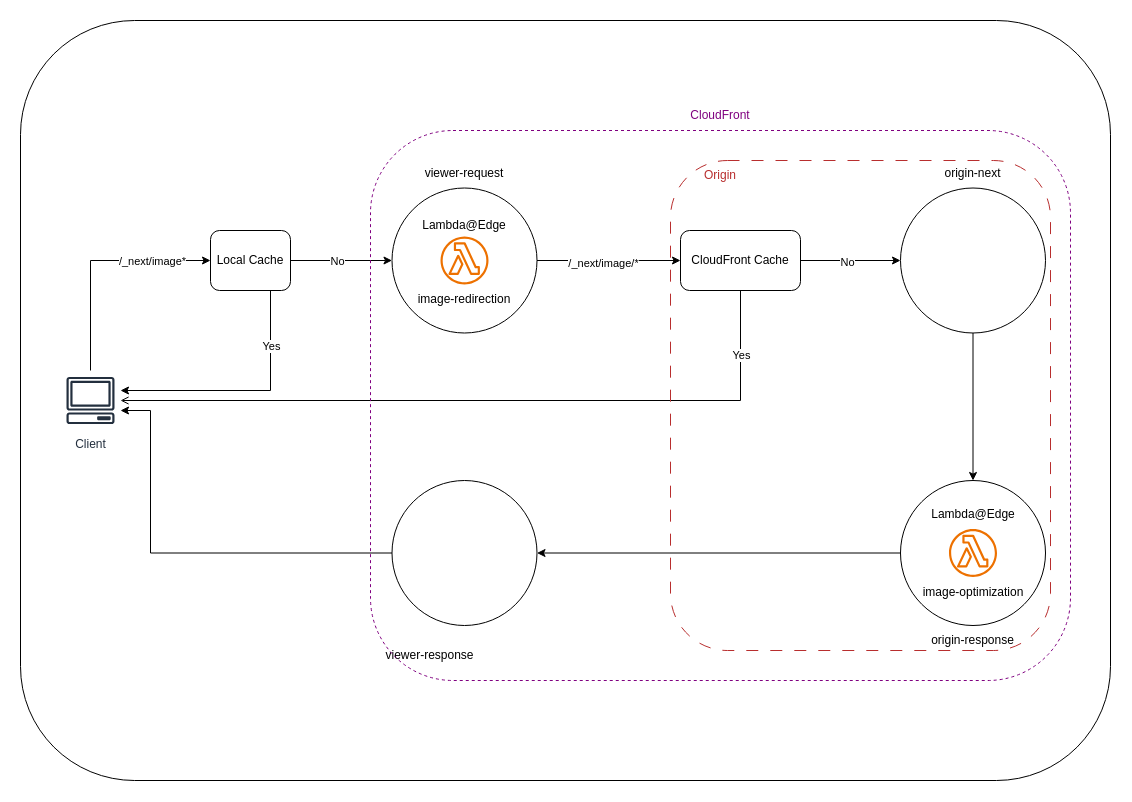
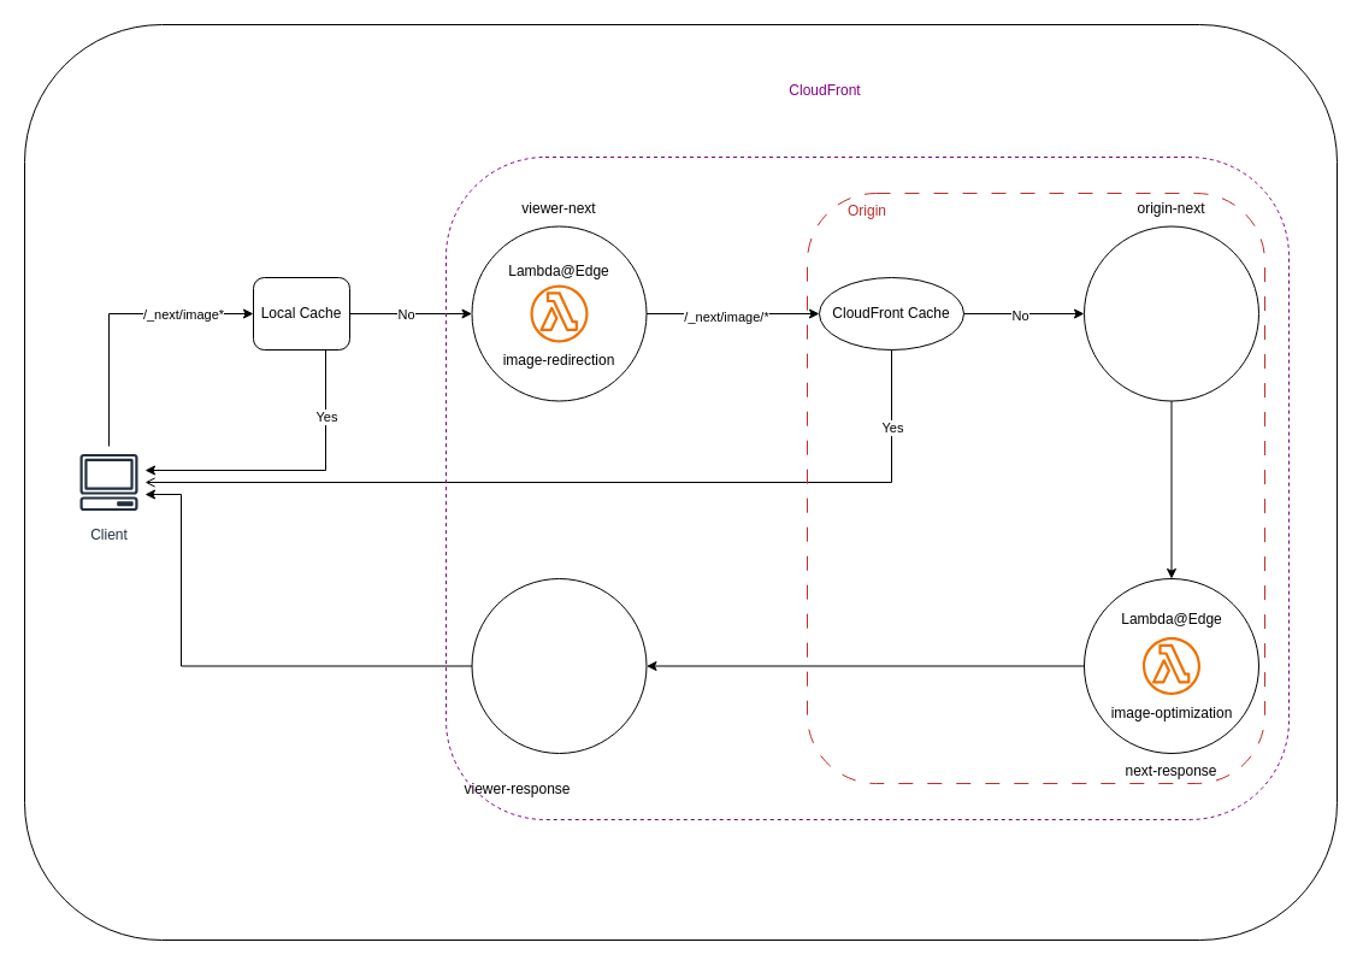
  <mxCell id="0" />
  <mxCell id="1" parent="0" />
  <mxCell id="2" value="" style="ellipse;whiteSpace=wrap;html=1;aspect=fixed;fillColor=none;" parent="1" vertex="1"><mxGeometry x="391.5" y="187.5" width="145" height="145" as="geometry" /></mxCell>
  <mxCell id="3" value="" style="rounded=1;whiteSpace=wrap;html=1;fillColor=none;" parent="1" vertex="1"><mxGeometry x="20" y="20" width="1090" height="760" as="geometry" /></mxCell>
  <mxCell id="4" value="" style="edgeStyle=orthogonalEdgeStyle;rounded=0;orthogonalLoop=1;jettySize=auto;html=1;" parent="1" source="8" target="11" edge="1"><mxGeometry relative="1" as="geometry"><mxPoint x="120" y="394" as="targetPoint" /><Array as="points"><mxPoint x="270" y="390" /></Array></mxGeometry></mxCell>
  <mxCell id="5" value="Yes" style="edgeLabel;html=1;align=center;verticalAlign=middle;resizable=0;points=[];" parent="4" vertex="1" connectable="0"><mxGeometry x="-0.629" y="-1" relative="1" as="geometry"><mxPoint x="1" y="9" as="offset" /></mxGeometry></mxCell>
  <mxCell id="6" value="" style="edgeStyle=orthogonalEdgeStyle;rounded=0;orthogonalLoop=1;jettySize=auto;html=1;entryX=0;entryY=0.5;entryDx=0;entryDy=0;" parent="1" source="8" target="2" edge="1"><mxGeometry relative="1" as="geometry"><mxPoint x="400" y="260" as="targetPoint" /></mxGeometry></mxCell>
  <mxCell id="7" value="No" style="edgeLabel;html=1;align=center;verticalAlign=middle;resizable=0;points=[];" parent="6" vertex="1" connectable="0"><mxGeometry x="0.147" y="2" relative="1" as="geometry"><mxPoint x="-12" y="2" as="offset" /></mxGeometry></mxCell>
  <mxCell id="8" value="Local Cache" style="rounded=1;whiteSpace=wrap;html=1;fillColor=none;" parent="1" vertex="1"><mxGeometry x="210" y="230" width="80" height="60" as="geometry" /></mxCell>
  <mxCell id="9" value="" style="edgeStyle=orthogonalEdgeStyle;rounded=0;orthogonalLoop=1;jettySize=auto;html=1;entryX=0;entryY=0.5;entryDx=0;entryDy=0;" parent="1" source="11" target="8" edge="1"><mxGeometry relative="1" as="geometry"><mxPoint x="90" y="290" as="targetPoint" /><Array as="points"><mxPoint x="90" y="260" /></Array></mxGeometry></mxCell>
  <mxCell id="10" value="/_next/image*" style="edgeLabel;html=1;align=center;verticalAlign=middle;resizable=0;points=[];" parent="9" vertex="1" connectable="0"><mxGeometry x="0.377" y="-1" relative="1" as="geometry"><mxPoint x="13" y="-1" as="offset" /></mxGeometry></mxCell>
  <mxCell id="11" value="Client" style="sketch=0;outlineConnect=0;fontColor=#232F3E;gradientColor=none;strokeColor=#232F3E;fillColor=none;dashed=0;verticalLabelPosition=bottom;verticalAlign=top;align=center;html=1;fontSize=12;fontStyle=0;aspect=fixed;shape=mxgraph.aws4.resourceIcon;resIcon=mxgraph.aws4.client;" parent="1" vertex="1"><mxGeometry x="60" y="370" width="60" height="60" as="geometry" /></mxCell>
  <mxCell id="12" style="edgeStyle=orthogonalEdgeStyle;rounded=0;orthogonalLoop=1;jettySize=auto;html=1;exitX=0.5;exitY=1;exitDx=0;exitDy=0;endArrow=open;" parent="1" source="16" target="11" edge="1"><mxGeometry relative="1" as="geometry"><mxPoint x="240" y="400" as="targetPoint" /><Array as="points"><mxPoint x="740" y="400" /></Array></mxGeometry></mxCell>
  <mxCell id="13" value="Yes" style="edgeLabel;html=1;align=center;verticalAlign=middle;resizable=0;points=[];" parent="12" vertex="1" connectable="0"><mxGeometry x="-0.825" relative="1" as="geometry"><mxPoint as="offset" /></mxGeometry></mxCell>
  <mxCell id="14" style="edgeStyle=orthogonalEdgeStyle;rounded=0;orthogonalLoop=1;jettySize=auto;html=1;exitX=1;exitY=0.5;exitDx=0;exitDy=0;" parent="1" source="16" edge="1"><mxGeometry relative="1" as="geometry"><mxPoint x="900" y="260" as="targetPoint" /></mxGeometry></mxCell>
  <mxCell id="15" value="No" style="edgeLabel;html=1;align=center;verticalAlign=middle;resizable=0;points=[];" parent="14" vertex="1" connectable="0"><mxGeometry x="-0.085" y="-1" relative="1" as="geometry"><mxPoint as="offset" /></mxGeometry></mxCell>
- <mxCell id="16" value="CloudFront Cache" style="rounded=1;whiteSpace=wrap;html=1;fillColor=none;" parent="1" vertex="1"><mxGeometry x="680" y="230" width="120" height="60" as="geometry" /></mxCell>
+ <mxCell id="16" value="CloudFront Cache" style="ellipse;whiteSpace=wrap;html=1;fillColor=none;" parent="1" vertex="1"><mxGeometry x="680" y="230" width="120" height="60" as="geometry" /></mxCell>
  <mxCell id="17" value="" style="sketch=0;outlineConnect=0;fontColor=#232F3E;gradientColor=none;fillColor=#ED7100;strokeColor=none;dashed=0;verticalLabelPosition=bottom;verticalAlign=top;align=center;html=1;fontSize=12;fontStyle=0;aspect=fixed;pointerEvents=1;shape=mxgraph.aws4.lambda_function;" parent="1" vertex="1"><mxGeometry x="440" y="236" width="48" height="48" as="geometry" /></mxCell>
  <mxCell id="18" value="Lambda@Edge" style="text;html=1;strokeColor=none;fillColor=none;align=center;verticalAlign=middle;whiteSpace=wrap;rounded=0;" parent="1" vertex="1"><mxGeometry x="434" y="210" width="60" height="30" as="geometry" /></mxCell>
  <mxCell id="19" value="image-redirection" style="text;html=1;strokeColor=none;fillColor=none;align=center;verticalAlign=middle;whiteSpace=wrap;rounded=0;" parent="1" vertex="1"><mxGeometry x="411" y="284" width="106" height="30" as="geometry" /></mxCell>
  <mxCell id="20" style="edgeStyle=orthogonalEdgeStyle;rounded=0;orthogonalLoop=1;jettySize=auto;html=1;exitX=1;exitY=0.5;exitDx=0;exitDy=0;entryX=0;entryY=0.5;entryDx=0;entryDy=0;" parent="1" source="2" target="16" edge="1"><mxGeometry relative="1" as="geometry" /></mxCell>
  <mxCell id="21" value="/_next/image/*" style="edgeLabel;html=1;align=center;verticalAlign=middle;resizable=0;points=[];" parent="20" vertex="1" connectable="0"><mxGeometry x="-0.075" y="-2" relative="1" as="geometry"><mxPoint as="offset" /></mxGeometry></mxCell>
  <mxCell id="22" style="edgeStyle=orthogonalEdgeStyle;rounded=0;orthogonalLoop=1;jettySize=auto;html=1;exitX=0;exitY=0.5;exitDx=0;exitDy=0;entryX=1;entryY=0.5;entryDx=0;entryDy=0;" parent="1" source="23" target="33" edge="1"><mxGeometry relative="1" as="geometry" /></mxCell>
  <mxCell id="23" value="" style="ellipse;whiteSpace=wrap;html=1;aspect=fixed;fillColor=none;" parent="1" vertex="1"><mxGeometry x="900" y="480" width="145" height="145" as="geometry" /></mxCell>
  <mxCell id="24" value="" style="sketch=0;outlineConnect=0;fontColor=#232F3E;gradientColor=none;fillColor=#ED7100;strokeColor=none;dashed=0;verticalLabelPosition=bottom;verticalAlign=top;align=center;html=1;fontSize=12;fontStyle=0;aspect=fixed;pointerEvents=1;shape=mxgraph.aws4.lambda_function;" parent="1" vertex="1"><mxGeometry x="948.5" y="528.5" width="48" height="48" as="geometry" /></mxCell>
  <mxCell id="25" value="Lambda@Edge" style="text;html=1;strokeColor=none;fillColor=none;align=center;verticalAlign=middle;whiteSpace=wrap;rounded=0;" parent="1" vertex="1"><mxGeometry x="942.5" y="498.5" width="60" height="30" as="geometry" /></mxCell>
  <mxCell id="26" value="image-optimization" style="text;html=1;strokeColor=none;fillColor=none;align=center;verticalAlign=middle;whiteSpace=wrap;rounded=0;" parent="1" vertex="1"><mxGeometry x="919.5" y="576.5" width="106" height="30" as="geometry" /></mxCell>
- <mxCell id="27" value="viewer-request" style="text;html=1;strokeColor=none;fillColor=none;align=center;verticalAlign=middle;whiteSpace=wrap;rounded=0;" parent="1" vertex="1"><mxGeometry x="399" y="157.5" width="130" height="30" as="geometry" /></mxCell>
- <mxCell id="28" value="origin-response" style="text;html=1;strokeColor=none;fillColor=none;align=center;verticalAlign=middle;whiteSpace=wrap;rounded=0;" parent="1" vertex="1"><mxGeometry x="921.25" y="625" width="102.5" height="30" as="geometry" /></mxCell>
+ <mxCell id="27" value="viewer-next" style="text;html=1;strokeColor=none;fillColor=none;align=center;verticalAlign=middle;whiteSpace=wrap;rounded=0;" parent="1" vertex="1"><mxGeometry x="399" y="157.5" width="130" height="30" as="geometry" /></mxCell>
+ <mxCell id="28" value="next-response" style="text;html=1;strokeColor=none;fillColor=none;align=center;verticalAlign=middle;whiteSpace=wrap;rounded=0;" parent="1" vertex="1"><mxGeometry x="921.25" y="625" width="102.5" height="30" as="geometry" /></mxCell>
  <mxCell id="29" value="" style="ellipse;whiteSpace=wrap;html=1;aspect=fixed;fillColor=none;" parent="1" vertex="1"><mxGeometry x="900" y="187.5" width="145" height="145" as="geometry" /></mxCell>
  <mxCell id="30" value="origin-next" style="text;html=1;strokeColor=none;fillColor=none;align=center;verticalAlign=middle;whiteSpace=wrap;rounded=0;" parent="1" vertex="1"><mxGeometry x="901.25" y="157.5" width="142.5" height="30" as="geometry" /></mxCell>
  <mxCell id="31" style="edgeStyle=orthogonalEdgeStyle;rounded=0;orthogonalLoop=1;jettySize=auto;html=1;exitX=0.5;exitY=1;exitDx=0;exitDy=0;entryX=0.5;entryY=0;entryDx=0;entryDy=0;" parent="1" source="29" target="23" edge="1"><mxGeometry relative="1" as="geometry" /></mxCell>
  <mxCell id="32" style="edgeStyle=orthogonalEdgeStyle;rounded=0;orthogonalLoop=1;jettySize=auto;html=1;exitX=0;exitY=0.5;exitDx=0;exitDy=0;" parent="1" source="33" target="11" edge="1"><mxGeometry relative="1" as="geometry"><Array as="points"><mxPoint x="150" y="553" /><mxPoint x="150" y="410" /></Array></mxGeometry></mxCell>
  <mxCell id="33" value="" style="ellipse;whiteSpace=wrap;html=1;aspect=fixed;fillColor=none;" parent="1" vertex="1"><mxGeometry x="391.5" y="480" width="145" height="145" as="geometry" /></mxCell>
  <mxCell id="34" value="viewer-response" style="text;html=1;strokeColor=none;fillColor=none;align=center;verticalAlign=middle;whiteSpace=wrap;rounded=0;" parent="1" vertex="1"><mxGeometry x="377.75" y="640" width="102.5" height="30" as="geometry" /></mxCell>
  <mxCell id="35" value="" style="rounded=1;whiteSpace=wrap;html=1;fillColor=none;strokeColor=#800080;dashed=1;" parent="1" vertex="1"><mxGeometry x="370" y="130" width="700" height="550" as="geometry" /></mxCell>
- <mxCell id="36" value="CloudFront" style="text;html=1;strokeColor=none;fillColor=none;align=center;verticalAlign=middle;whiteSpace=wrap;rounded=0;fontColor=#800080;" parent="1" vertex="1"><mxGeometry x="690" y="100" width="60" height="30" as="geometry" /></mxCell>
+ <mxCell id="36" value="CloudFront" style="text;html=1;strokeColor=none;fillColor=none;align=center;verticalAlign=middle;whiteSpace=wrap;rounded=0;fontColor=#800080;" parent="1" vertex="1"><mxGeometry x="655" y="60" width="60" height="30" as="geometry" /></mxCell>
  <mxCell id="37" value="" style="rounded=1;whiteSpace=wrap;html=1;fontColor=default;fillColor=none;dashed=1;dashPattern=12 12;strokeColor=#B82E2E;" vertex="1" parent="1"><mxGeometry x="670" y="160" width="380" height="490" as="geometry" /></mxCell>
  <mxCell id="38" value="Origin" style="text;html=1;strokeColor=none;fillColor=none;align=center;verticalAlign=middle;whiteSpace=wrap;rounded=0;fontColor=#B82E2E;" vertex="1" parent="1"><mxGeometry x="690" y="160" width="60" height="30" as="geometry" /></mxCell>
